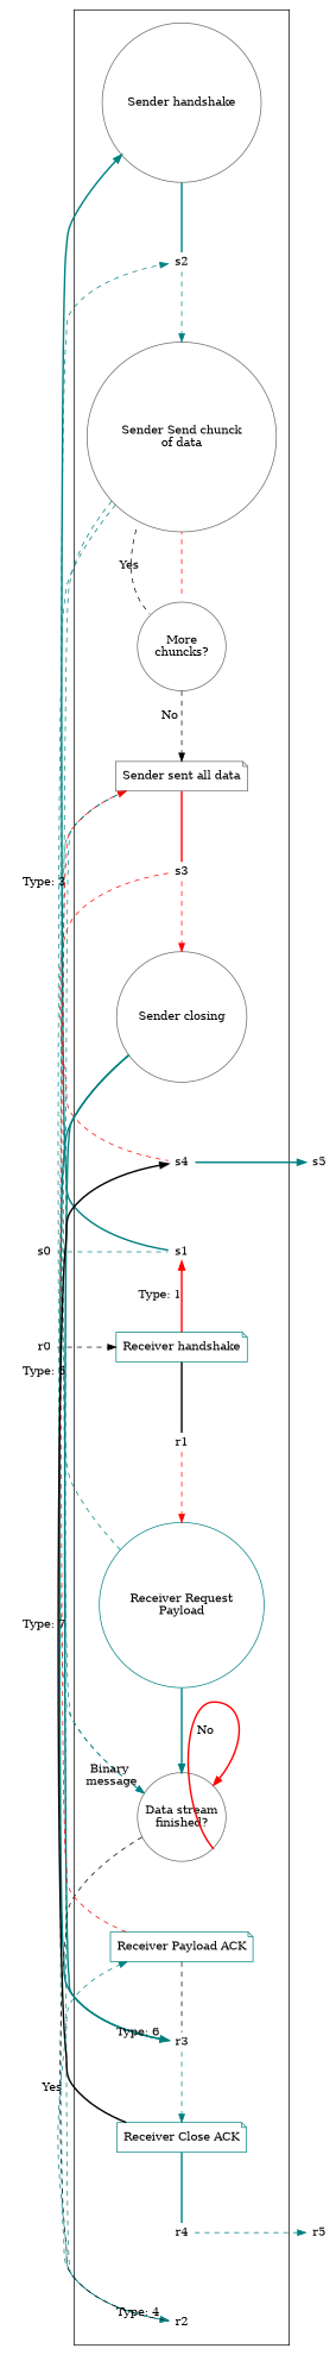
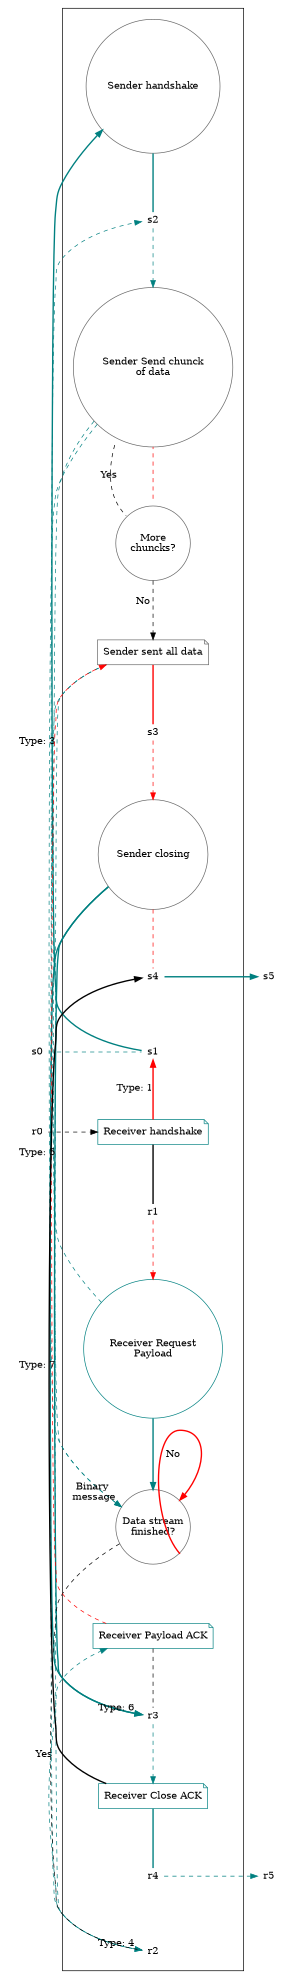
  digraph {
    nodesep=1.2
    rank=same
    rankdir=LR
    node [color=gray40 shape=none fixedsize=false]
    edge [color=teal constraint=false style=dashed]
    n1 [label="Sender handshake" shape=circle fixedsize=""]
    s2 [height=0 width=0]
    n3 [label="Sender Send chunck\nof data" shape=circle fixedsize=""]
    n4 [fixedsize=true height=1.5 label="More\nchuncks?" shape=circle width=1.5]
    n5 [label="Sender sent all data" shape=note fixedsize=""]
    s3 [color=teal height=0 width=0]
    n7 [label="Sender closing" shape=circle fixedsize=""]
    s4 [height=0 width=0]
    s1 [height=0 width=0]
    n10 [color=teal label="Receiver handshake" shape=note fixedsize=""]
    r1 [height=0 width=0]
    n12 [color=teal label="Receiver Request\nPayload" shape=circle fixedsize=""]
    n13 [fixedsize=true height=1.5 label="Data stream\nfinished?" shape=circle width=1.5]
    n14 [color=teal label="Receiver Payload ACK" shape=note fixedsize=""]
    r3 [height=0 width=0]
    n16 [color=teal label="Receiver Close ACK" shape=note fixedsize=""]
    r4 [height=0 width=0]
    r2 [height=0 width=0]
    s5 [color=teal height=0 width=0]
    r5 [color=teal height=0 width=0]
    s0 [height=0 width=0]
    r0 [height=0 width=0]
    subgraph cluster_1 {
      subgraph cluster_2 {
        peripheries=0
        n1
        s2
        n3
        n4
        n5
        s3
        n7
        s4
        s1
      }
      subgraph cluster_3 {
        peripheries=0
        n10
        r1
        n12
        n13
        n14
        r3
        n16
        r4
        r2
      }
    }
    n1 -> s2 [arrowhead=none style=bold]
    s2 -> n3
    n3 -> n4 [color=red]
    n3 -> n13 [xlabel="Binary\n message"]
    n4 -> n3 [color=black tailport=nw xlabel="Yes "]
    n4 -> n5 [color=black xlabel="No "]
    n5 -> s3 [arrowhead=none color=red style=bold]
    n5 -> r2 [xlabel="Type: 4"]
    s3 -> n7 [color=red]
-   s3 -> s4 [arrowhead=none color=red]
+   n7 -> s4 [arrowhead=none color=red]
    n7 -> r3 [style=bold xlabel="Type: 6"]
    s4 -> s5 [style=bold constraint=""]
    s1 -> n1 [style=bold]
    n10 -> s1 [color=red style=bold xlabel="Type: 1"]
    n10 -> r1 [arrowhead=none color=black style=bold]
    r1 -> n12 [color=red]
    n12 -> s2 [xlabel="Type: 3"]
    n12 -> n13 [style=bold]
    n13 -> n13 [color=red headport=ne style=bold tailport=se xlabel="       No"]
    n13 -> r2 [arrowhead=none color=black xlabel="Yes "]
    n14 -> n5 [color=red xlabel="Type: 5"]
    n14 -> r3 [arrowhead=none color=black]
    r3 -> n16
    n16 -> s4 [color=black style=bold xlabel="Type: 7"]
    n16 -> r4 [arrowhead=none style=bold]
    r4 -> r5 [constraint=""]
    r2 -> n14
    s0 -> s1 [arrowhead=none constraint=""]
    r0 -> n10 [color=black constraint=""]
  }
